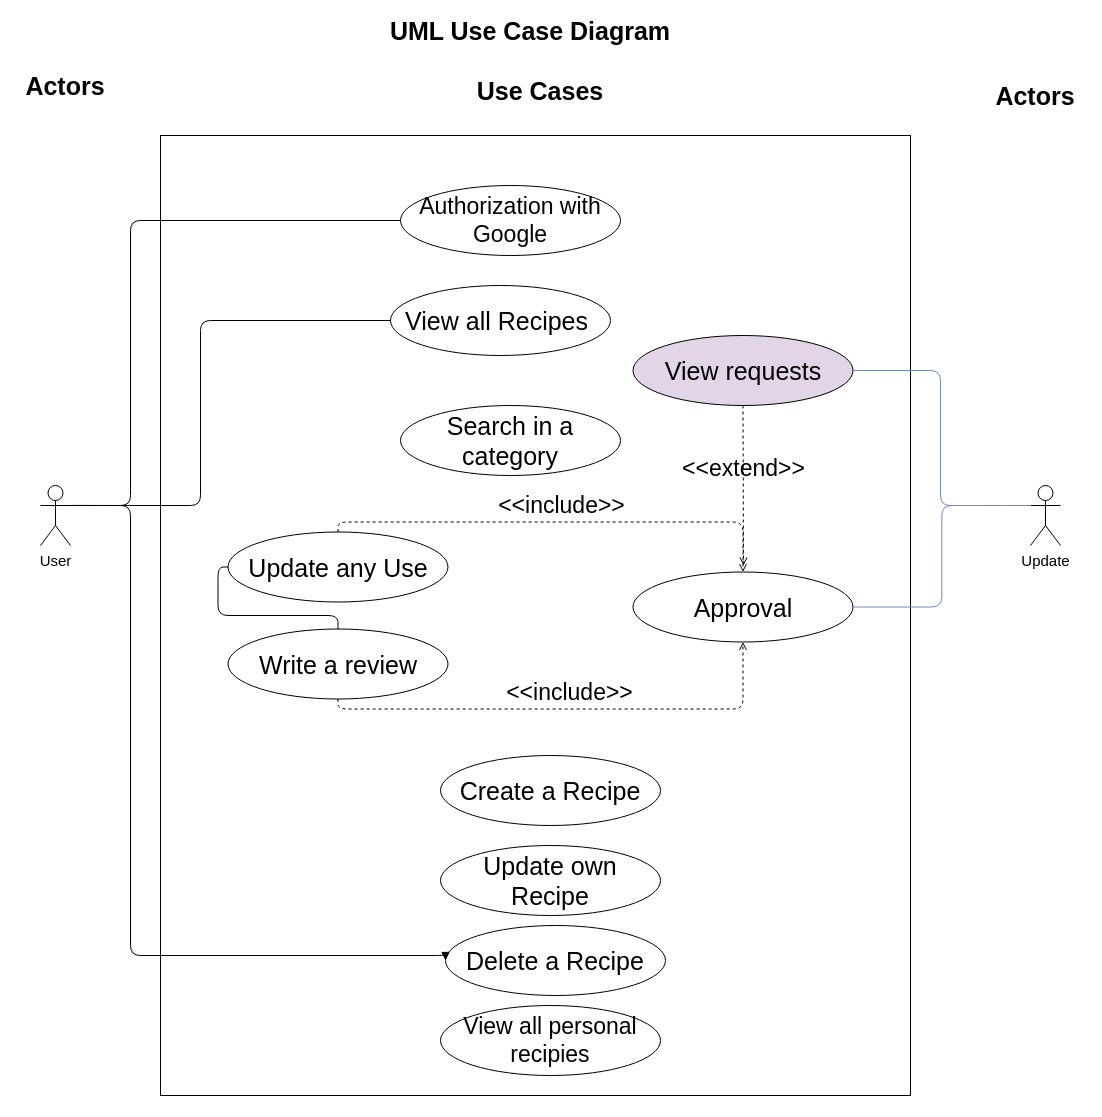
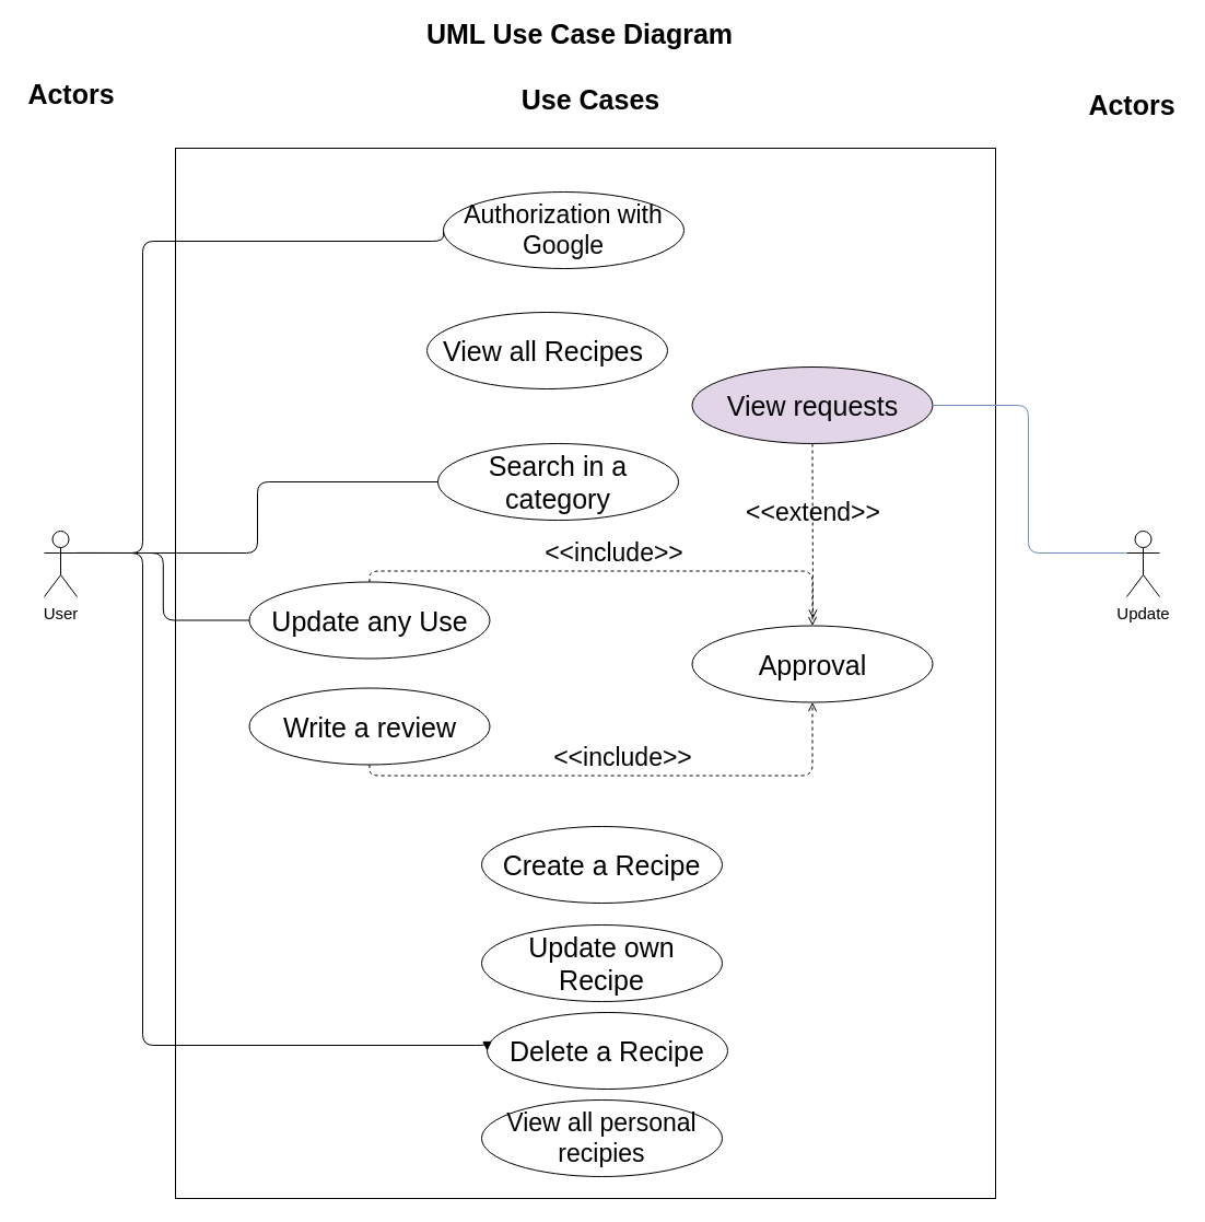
  <mxCell id="0" />
  <mxCell id="1" parent="0" />
  <mxCell id="2" value="UML Use Case Diagram" style="text;html=1;strokeColor=none;fillColor=none;align=center;verticalAlign=middle;whiteSpace=wrap;rounded=0;fontSize=25;fontStyle=1" parent="1" vertex="1"><mxGeometry x="365" y="20" width="330" height="20" as="geometry" /></mxCell>
  <mxCell id="3" value="Use Cases" style="text;html=1;strokeColor=none;fillColor=none;align=center;verticalAlign=middle;whiteSpace=wrap;rounded=0;fontSize=25;fontStyle=1" parent="1" vertex="1"><mxGeometry x="375" y="80" width="330" height="20" as="geometry" /></mxCell>
  <mxCell id="4" value="Actors" style="text;html=1;strokeColor=none;fillColor=none;align=center;verticalAlign=middle;whiteSpace=wrap;rounded=0;fontSize=25;fontStyle=1" parent="1" vertex="1"><mxGeometry x="20" y="20" width="90" height="130" as="geometry" /></mxCell>
  <mxCell id="5" value="" style="rounded=0;whiteSpace=wrap;html=1;fontSize=25;" parent="1" vertex="1"><mxGeometry x="160" y="135" width="750" height="960" as="geometry" /></mxCell>
- <mxCell id="6" value="Authorization with Google" style="ellipse;whiteSpace=wrap;html=1;fontSize=23;" parent="1" vertex="1"><mxGeometry x="400" y="185" width="220" height="70" as="geometry" /></mxCell>
+ <mxCell id="6" value="Authorization with Google" style="ellipse;whiteSpace=wrap;html=1;fontSize=23;" parent="1" vertex="1"><mxGeometry x="405" y="175" width="220" height="70" as="geometry" /></mxCell>
  <mxCell id="7" value="User" style="shape=umlActor;verticalLabelPosition=bottom;verticalAlign=top;html=1;outlineConnect=0;fontSize=15;" parent="1" vertex="1"><mxGeometry x="40" y="485" width="30" height="60" as="geometry" /></mxCell>
  <mxCell id="8" value="" style="endArrow=none;html=1;fontSize=15;entryX=0;entryY=0.5;entryDx=0;entryDy=0;exitX=1;exitY=0.333;exitDx=0;exitDy=0;exitPerimeter=0;edgeStyle=orthogonalEdgeStyle;" parent="1" source="7" target="6" edge="1"><mxGeometry width="50" height="50" relative="1" as="geometry"><mxPoint x="470" y="325" as="sourcePoint" /><mxPoint x="520" y="275" as="targetPoint" /><Array as="points"><mxPoint x="130" y="505" /><mxPoint x="130" y="220" /></Array></mxGeometry></mxCell>
  <mxCell id="9" value="View all&amp;nbsp;Recipes&amp;nbsp;" style="ellipse;whiteSpace=wrap;html=1;fontSize=25;" parent="1" vertex="1"><mxGeometry x="390" y="285" width="220" height="70" as="geometry" /></mxCell>
- <mxCell id="10" value="" style="endArrow=none;html=1;fontSize=15;exitX=1;exitY=0.333;exitDx=0;exitDy=0;exitPerimeter=0;entryX=0;entryY=0.5;entryDx=0;entryDy=0;edgeStyle=orthogonalEdgeStyle;" parent="1" source="7" target="9" edge="1"><mxGeometry width="50" height="50" relative="1" as="geometry"><mxPoint x="470" y="325" as="sourcePoint" /><mxPoint x="520" y="275" as="targetPoint" /><Array as="points"><mxPoint x="200" y="505" /><mxPoint x="200" y="320" /></Array></mxGeometry></mxCell>
  <mxCell id="11" value="Search in a&lt;br&gt;category" style="ellipse;whiteSpace=wrap;html=1;fontSize=25;" parent="1" vertex="1"><mxGeometry x="400" y="405" width="220" height="70" as="geometry" /></mxCell>
+ <mxCell id="12" value="" style="endArrow=none;html=1;fontSize=15;exitX=1;exitY=0.333;exitDx=0;exitDy=0;exitPerimeter=0;entryX=0;entryY=0.5;entryDx=0;entryDy=0;edgeStyle=orthogonalEdgeStyle;" parent="1" source="7" target="11" edge="1"><mxGeometry width="50" height="50" relative="1" as="geometry"><mxPoint x="200" y="205" as="sourcePoint" /><mxPoint x="395" y="280" as="targetPoint" /></mxGeometry></mxCell>
  <mxCell id="13" value="Create a Recipe" style="ellipse;whiteSpace=wrap;html=1;fontSize=25;" parent="1" vertex="1"><mxGeometry x="440" y="755" width="220" height="70" as="geometry" /></mxCell>
  <mxCell id="14" value="Update any Use" style="ellipse;whiteSpace=wrap;html=1;fontSize=25;" parent="1" vertex="1"><mxGeometry x="227.5" y="531.5" width="220" height="70" as="geometry" /></mxCell>
  <mxCell id="15" value="Approval" style="ellipse;whiteSpace=wrap;html=1;fontSize=25;" parent="1" vertex="1"><mxGeometry x="632.5" y="571.5" width="220" height="70" as="geometry" /></mxCell>
- <mxCell id="16" value="" style="endArrow=none;html=1;strokeColor=#000000;fontSize=15;exitX=0;exitY=0.5;exitDx=0;exitDy=0;edgeStyle=orthogonalEdgeStyle;" parent="1" source="14" target="25" edge="1"><mxGeometry width="50" height="50" relative="1" as="geometry"><mxPoint x="470" y="455" as="sourcePoint" /><mxPoint x="520" y="405" as="targetPoint" /></mxGeometry></mxCell>
+ <mxCell id="16" value="" style="endArrow=none;html=1;strokeColor=#000000;fontSize=15;entryX=1;entryY=0.333;entryDx=0;entryDy=0;entryPerimeter=0;exitX=0;exitY=0.5;exitDx=0;exitDy=0;edgeStyle=orthogonalEdgeStyle;" parent="1" source="14" target="7" edge="1"><mxGeometry width="50" height="50" relative="1" as="geometry"><mxPoint x="470" y="455" as="sourcePoint" /><mxPoint x="520" y="405" as="targetPoint" /></mxGeometry></mxCell>
  <mxCell id="17" value="Delete a Recipe" style="ellipse;whiteSpace=wrap;html=1;fontSize=25;" parent="1" vertex="1"><mxGeometry x="445" y="925" width="220" height="70" as="geometry" /></mxCell>
  <mxCell id="18" value="" style="endArrow=block;html=1;strokeColor=#000000;fontSize=15;exitX=1;exitY=0.333;exitDx=0;exitDy=0;exitPerimeter=0;entryX=0;entryY=0.5;entryDx=0;entryDy=0;edgeStyle=orthogonalEdgeStyle;" parent="1" source="7" target="17" edge="1"><mxGeometry width="50" height="50" relative="1" as="geometry"><mxPoint x="470" y="585" as="sourcePoint" /><mxPoint x="520" y="535" as="targetPoint" /><Array as="points"><mxPoint x="130" y="505" /><mxPoint x="130" y="955" /><mxPoint x="445" y="955" /></Array></mxGeometry></mxCell>
  <mxCell id="19" value="Update" style="shape=umlActor;verticalLabelPosition=bottom;verticalAlign=top;html=1;outlineConnect=0;fontSize=15;" parent="1" vertex="1"><mxGeometry x="1030" y="485" width="30" height="60" as="geometry" /></mxCell>
  <mxCell id="20" value="View all personal&lt;br style=&quot;font-size: 23px;&quot;&gt;recipies" style="ellipse;whiteSpace=wrap;html=1;fontSize=23;" parent="1" vertex="1"><mxGeometry x="440" y="1005" width="220" height="70" as="geometry" /></mxCell>
- <mxCell id="21" value="" style="endArrow=none;html=1;fontSize=23;edgeStyle=orthogonalEdgeStyle;entryX=0;entryY=0.333;entryDx=0;entryDy=0;entryPerimeter=0;exitX=1;exitY=0.5;exitDx=0;exitDy=0;fillColor=#dae8fc;strokeColor=#6c8ebf;" edge="1" parent="1" source="15" target="19"><mxGeometry width="50" height="50" relative="1" as="geometry"><mxPoint x="780" y="565" as="sourcePoint" /><mxPoint x="830" y="515" as="targetPoint" /></mxGeometry></mxCell>
  <mxCell id="22" value="Actors" style="text;html=1;strokeColor=none;fillColor=none;align=center;verticalAlign=middle;whiteSpace=wrap;rounded=0;fontSize=25;fontStyle=1" vertex="1" parent="1"><mxGeometry x="990" y="30" width="90" height="130" as="geometry" /></mxCell>
  <mxCell id="23" value="&amp;lt;&amp;lt;include&amp;gt;&amp;gt;" style="html=1;verticalAlign=bottom;labelBackgroundColor=none;endArrow=open;endFill=0;dashed=1;fontSize=23;entryX=0.5;entryY=0;entryDx=0;entryDy=0;exitX=0.5;exitY=0;exitDx=0;exitDy=0;edgeStyle=orthogonalEdgeStyle;" edge="1" parent="1" source="14" target="15"><mxGeometry width="160" relative="1" as="geometry"><mxPoint x="252.5" y="541.5" as="sourcePoint" /><mxPoint x="412.5" y="541.5" as="targetPoint" /></mxGeometry></mxCell>
  <mxCell id="24" value="Update own Recipe" style="ellipse;whiteSpace=wrap;html=1;fontSize=25;" vertex="1" parent="1"><mxGeometry x="440" y="845" width="220" height="70" as="geometry" /></mxCell>
  <mxCell id="25" value="Write a review" style="ellipse;whiteSpace=wrap;html=1;fontSize=25;" vertex="1" parent="1"><mxGeometry x="227.5" y="628.5" width="220" height="70" as="geometry" /></mxCell>
  <mxCell id="26" value="&amp;lt;&amp;lt;include&amp;gt;&amp;gt;" style="html=1;verticalAlign=bottom;labelBackgroundColor=none;endArrow=open;endFill=0;dashed=1;fontSize=23;exitX=0.5;exitY=1;exitDx=0;exitDy=0;edgeStyle=orthogonalEdgeStyle;entryX=0.5;entryY=1;entryDx=0;entryDy=0;" edge="1" parent="1" source="25" target="15"><mxGeometry width="160" relative="1" as="geometry"><mxPoint x="457.5" y="566.5" as="sourcePoint" /><mxPoint x="752.5" y="641.5" as="targetPoint" /><Array as="points"><mxPoint x="337.5" y="708.5" /><mxPoint x="742.5" y="708.5" /></Array></mxGeometry></mxCell>
  <mxCell id="27" value="View requests" style="ellipse;whiteSpace=wrap;html=1;fontSize=25;fillColor=#e1d5e7;" vertex="1" parent="1"><mxGeometry x="632.5" y="335" width="220" height="70" as="geometry" /></mxCell>
  <mxCell id="28" value="&amp;lt;&amp;lt;extend&amp;gt;&amp;gt;" style="html=1;verticalAlign=bottom;labelBackgroundColor=none;endArrow=open;endFill=0;dashed=1;fontSize=23;" edge="1" parent="1" source="27"><mxGeometry width="160" relative="1" as="geometry"><mxPoint x="690" y="445" as="sourcePoint" /><mxPoint x="743" y="565" as="targetPoint" /></mxGeometry></mxCell>
  <mxCell id="29" value="" style="endArrow=none;html=1;fontSize=23;edgeStyle=orthogonalEdgeStyle;exitX=1;exitY=0.5;exitDx=0;exitDy=0;fillColor=#dae8fc;strokeColor=#6c8ebf;" edge="1" parent="1" source="27"><mxGeometry width="50" height="50" relative="1" as="geometry"><mxPoint x="862.5" y="616.5" as="sourcePoint" /><mxPoint x="1030" y="505" as="targetPoint" /><Array as="points"><mxPoint x="940" y="370" /><mxPoint x="940" y="505" /></Array></mxGeometry></mxCell>
